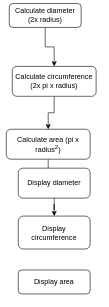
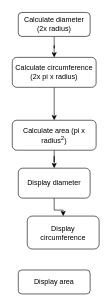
  <mxCell id="0" />
  <mxCell id="1" parent="0" />
  <mxCell id="2" value="" style="edgeStyle=orthogonalEdgeStyle;rounded=0;orthogonalLoop=1;jettySize=auto;html=1;" parent="1" source="3" target="6" edge="1"><mxGeometry relative="1" as="geometry" /></mxCell>
- <mxCell id="3" value="Calculate diameter (2x radius)" style="rounded=1;whiteSpace=wrap;html=1;fontSize=12;glass=0;strokeWidth=1;shadow=0;" parent="1" vertex="1"><mxGeometry x="15" y="5" width="120" height="40" as="geometry" /></mxCell>
+ <mxCell id="3" value="Calculate diameter (2x radius)" style="rounded=1;whiteSpace=wrap;html=1;fontSize=12;glass=0;strokeWidth=1;shadow=0;" parent="1" vertex="1"><mxGeometry x="30" y="20" width="120" height="40" as="geometry" /></mxCell>
  <mxCell id="4" value="Display area" style="rounded=1;whiteSpace=wrap;html=1;fontSize=12;glass=0;strokeWidth=1;shadow=0;" parent="1" vertex="1"><mxGeometry x="30" y="450" width="120" height="40" as="geometry" /></mxCell>
  <mxCell id="5" style="edgeStyle=orthogonalEdgeStyle;rounded=0;orthogonalLoop=1;jettySize=auto;html=1;entryX=0.5;entryY=0;entryDx=0;entryDy=0;" parent="1" source="6" target="8" edge="1"><mxGeometry relative="1" as="geometry" /></mxCell>
- <mxCell id="6" value="Calculate circumference (2x pi x radius)" style="rounded=1;whiteSpace=wrap;html=1;fontSize=12;glass=0;strokeWidth=1;shadow=0;" parent="1" vertex="1"><mxGeometry x="20" y="110" width="140" height="50" as="geometry" /></mxCell>
+ <mxCell id="6" value="Calculate circumference (2x pi x radius)" style="rounded=1;whiteSpace=wrap;html=1;fontSize=12;glass=0;strokeWidth=1;shadow=0;" parent="1" vertex="1"><mxGeometry x="20" y="95" width="140" height="50" as="geometry" /></mxCell>
  <mxCell id="7" style="edgeStyle=orthogonalEdgeStyle;rounded=0;orthogonalLoop=1;jettySize=auto;html=1;entryX=0.5;entryY=0;entryDx=0;entryDy=0;" parent="1" source="8" target="10" edge="1"><mxGeometry relative="1" as="geometry" /></mxCell>
- <mxCell id="8" value="Calculate area (pi x radius&lt;sup&gt;2&lt;/sup&gt;)" style="rounded=1;whiteSpace=wrap;html=1;" parent="1" vertex="1"><mxGeometry x="10" y="215" width="140" height="50" as="geometry" /></mxCell>
+ <mxCell id="8" value="Calculate area (pi x radius&lt;sup&gt;2&lt;/sup&gt;)" style="rounded=1;whiteSpace=wrap;html=1;" parent="1" vertex="1"><mxGeometry x="20" y="200" width="140" height="50" as="geometry" /></mxCell>
  <mxCell id="9" value="" style="edgeStyle=orthogonalEdgeStyle;rounded=0;orthogonalLoop=1;jettySize=auto;html=1;" parent="1" source="10" target="11" edge="1"><mxGeometry relative="1" as="geometry" /></mxCell>
  <mxCell id="10" value="Display diameter" style="rounded=1;whiteSpace=wrap;html=1;" parent="1" vertex="1"><mxGeometry x="30" y="280" width="120" height="50" as="geometry" /></mxCell>
- <mxCell id="11" value="Display circumference" style="rounded=1;whiteSpace=wrap;html=1;" parent="1" vertex="1"><mxGeometry x="30" y="360" width="120" height="55" as="geometry" /></mxCell>
+ <mxCell id="11" value="Display circumference" style="rounded=1;whiteSpace=wrap;html=1;" parent="1" vertex="1"><mxGeometry x="45" y="360" width="120" height="55" as="geometry" /></mxCell>
